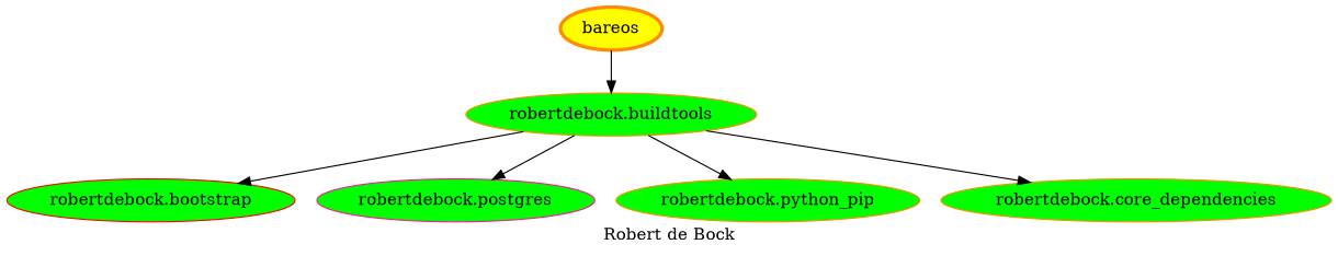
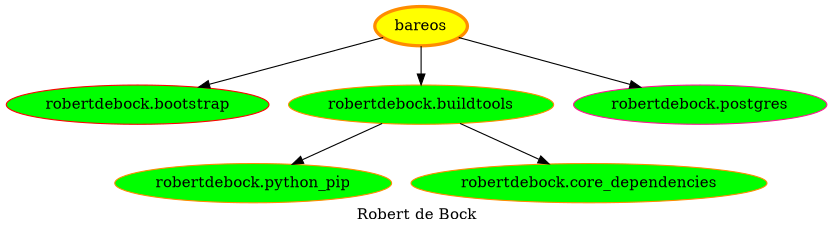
  digraph {
    label="Robert de Bock"
    node [color=darkorange fillcolor=green style=filled]
    bareos [fillcolor=yellow penwidth=3]
    "robertdebock.bootstrap" [color=red]
    "robertdebock.buildtools"
    "robertdebock.postgres" [color=deeppink]
    "robertdebock.python_pip"
    "robertdebock.core_dependencies"
-   "robertdebock.buildtools" -> "robertdebock.bootstrap"
+   bareos -> "robertdebock.bootstrap"
    bareos -> "robertdebock.buildtools"
-   "robertdebock.buildtools" -> "robertdebock.postgres"
+   bareos -> "robertdebock.postgres"
    "robertdebock.buildtools" -> "robertdebock.python_pip"
    "robertdebock.buildtools" -> "robertdebock.core_dependencies"
  }
